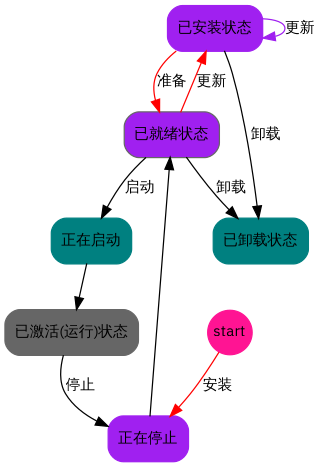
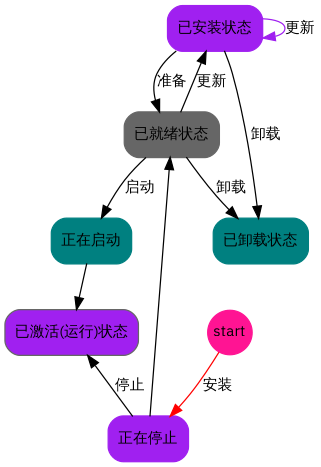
  digraph {
    fontname="IBM Plex Sans"
    fontsize=12
    rankdir=TB
    node [color=purple fontname="IBM Plex Sans" fontsize=12 shape=Mrecord style=filled]
    edge [color=black fontname="IBM Plex Sans" fontsize=12]
    n1 [label="已安装状态"]
-   n2 [color=gray40 label="已就绪状态" fillcolor=purple]
+   n2 [color=gray40 label="已就绪状态"]
    n3 [color=teal label="已卸载状态"]
    n4 [color=teal label="正在启动"]
-   n5 [color=gray40 label="已激活(运行)状态"]
+   n5 [color=gray40 label="已激活(运行)状态" fillcolor=purple]
    n6 [label="正在停止"]
    start [color=deeppink fixedsize=true shape=circle width=0.5]
    n1 -> n1 [color=purple label="更新"]
-   n1 -> n2 [color=red label="准备"]
+   n1 -> n2 [label="准备"]
    n1 -> n3 [label="卸载"]
-   n2 -> n1 [color=red label="更新"]
+   n2 -> n1 [label="更新"]
    n2 -> n3 [label="卸载"]
    n2 -> n4 [label="启动"]
    n4 -> n5
-   n5 -> n6 [label="停止"]
+   n6 -> n5 [label="停止"]
    n6 -> n2
    start -> n6 [color=red label="安装"]
  }
